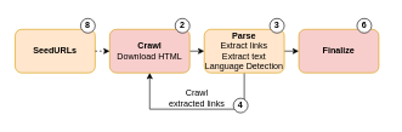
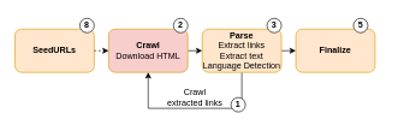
  <mxCell id="0" />
  <mxCell id="1" parent="0" />
  <mxCell id="2" value="SeedURLs" style="rounded=1;whiteSpace=wrap;html=1;fillColor=#ffe6cc;strokeColor=#d79b00;fontStyle=1" vertex="1" parent="1"><mxGeometry x="20" y="40" width="110" height="60" as="geometry" /></mxCell>
  <mxCell id="3" style="edgeStyle=orthogonalEdgeStyle;rounded=0;orthogonalLoop=1;jettySize=auto;html=1;exitX=1;exitY=0.5;exitDx=0;exitDy=0;entryX=0;entryY=0.5;entryDx=0;entryDy=0;" edge="1" parent="1" source="4" target="7"><mxGeometry relative="1" as="geometry" /></mxCell>
  <mxCell id="4" value="&lt;b&gt;Crawl&lt;/b&gt;&lt;br&gt;Download HTML" style="rounded=1;whiteSpace=wrap;html=1;fillColor=#f8cecc;strokeColor=#d79b00;" vertex="1" parent="1"><mxGeometry x="150" y="40" width="110" height="60" as="geometry" /></mxCell>
  <mxCell id="5" style="edgeStyle=orthogonalEdgeStyle;rounded=0;orthogonalLoop=1;jettySize=auto;html=1;exitX=0.5;exitY=1;exitDx=0;exitDy=0;entryX=0.5;entryY=1;entryDx=0;entryDy=0;" edge="1" parent="1" source="7" target="4"><mxGeometry relative="1" as="geometry"><Array as="points"><mxPoint x="330" y="150" /><mxPoint x="200" y="150" /></Array></mxGeometry></mxCell>
  <mxCell id="6" style="edgeStyle=orthogonalEdgeStyle;rounded=0;orthogonalLoop=1;jettySize=auto;html=1;exitX=1;exitY=0.5;exitDx=0;exitDy=0;entryX=0;entryY=0.5;entryDx=0;entryDy=0;" edge="1" parent="1" source="7" target="8"><mxGeometry relative="1" as="geometry" /></mxCell>
  <mxCell id="7" value="&lt;b&gt;Parse&lt;/b&gt;&lt;br&gt;Extract links&lt;div&gt;Extract text&lt;/div&gt;&lt;div&gt;Language Detection&lt;/div&gt;" style="rounded=1;whiteSpace=wrap;html=1;fillColor=#ffe6cc;strokeColor=#d79b00;" vertex="1" parent="1"><mxGeometry x="280" y="40" width="110" height="60" as="geometry" /></mxCell>
- <mxCell id="8" value="Finalize" style="rounded=1;whiteSpace=wrap;html=1;fillColor=#f8cecc;strokeColor=#d79b00;fontStyle=1;" vertex="1" parent="1"><mxGeometry x="410" y="40" width="110" height="60" as="geometry" /></mxCell>
+ <mxCell id="8" value="Finalize" style="rounded=1;whiteSpace=wrap;html=1;fillColor=#ffe6cc;strokeColor=#d79b00;fontStyle=1" vertex="1" parent="1"><mxGeometry x="410" y="40" width="110" height="60" as="geometry" /></mxCell>
  <mxCell id="9" value="" style="endArrow=classic;html=1;rounded=0;exitX=1;exitY=0.5;exitDx=0;exitDy=0;entryX=0;entryY=0.5;entryDx=0;entryDy=0;dashed=1;" edge="1" parent="1" source="2" target="4"><mxGeometry width="50" height="50" relative="1" as="geometry"><mxPoint x="300" y="270" as="sourcePoint" /><mxPoint x="350" y="220" as="targetPoint" /></mxGeometry></mxCell>
  <mxCell id="10" value="Crawl extracted links" style="text;html=1;align=center;verticalAlign=middle;whiteSpace=wrap;rounded=0;" vertex="1" parent="1"><mxGeometry x="230" y="120" width="80" height="30" as="geometry" /></mxCell>
  <mxCell id="11" value="" style="ellipse;whiteSpace=wrap;html=1;" vertex="1" parent="1"><mxGeometry x="110" y="25" width="20" height="20" as="geometry" /></mxCell>
  <mxCell id="12" value="8" style="text;html=1;align=center;verticalAlign=middle;whiteSpace=wrap;rounded=0;fontStyle=1" vertex="1" parent="1"><mxGeometry x="90" y="20" width="60" height="30" as="geometry" /></mxCell>
  <mxCell id="13" value="" style="ellipse;whiteSpace=wrap;html=1;" vertex="1" parent="1"><mxGeometry x="240" y="25" width="20" height="20" as="geometry" /></mxCell>
  <mxCell id="14" value="2" style="text;html=1;align=center;verticalAlign=middle;whiteSpace=wrap;rounded=0;fontStyle=1" vertex="1" parent="1"><mxGeometry x="220" y="20" width="60" height="30" as="geometry" /></mxCell>
  <mxCell id="15" value="" style="ellipse;whiteSpace=wrap;html=1;" vertex="1" parent="1"><mxGeometry x="370" y="25" width="20" height="20" as="geometry" /></mxCell>
  <mxCell id="16" value="3" style="text;html=1;align=center;verticalAlign=middle;whiteSpace=wrap;rounded=0;fontStyle=1" vertex="1" parent="1"><mxGeometry x="350" y="20" width="60" height="30" as="geometry" /></mxCell>
  <mxCell id="17" value="" style="ellipse;whiteSpace=wrap;html=1;" vertex="1" parent="1"><mxGeometry x="320" y="135" width="20" height="20" as="geometry" /></mxCell>
- <mxCell id="18" value="4" style="text;html=1;align=center;verticalAlign=middle;whiteSpace=wrap;rounded=0;fontStyle=1" vertex="1" parent="1"><mxGeometry x="300" y="130" width="60" height="30" as="geometry" /></mxCell>
+ <mxCell id="18" value="1" style="text;html=1;align=center;verticalAlign=middle;whiteSpace=wrap;rounded=0;fontStyle=1" vertex="1" parent="1"><mxGeometry x="300" y="130" width="60" height="30" as="geometry" /></mxCell>
  <mxCell id="19" value="" style="ellipse;whiteSpace=wrap;html=1;" vertex="1" parent="1"><mxGeometry x="490" y="25" width="20" height="20" as="geometry" /></mxCell>
- <mxCell id="20" value="6" style="text;html=1;align=center;verticalAlign=middle;whiteSpace=wrap;rounded=0;fontStyle=1" vertex="1" parent="1"><mxGeometry x="470" y="20" width="60" height="30" as="geometry" /></mxCell>
+ <mxCell id="20" value="5" style="text;html=1;align=center;verticalAlign=middle;whiteSpace=wrap;rounded=0;fontStyle=1" vertex="1" parent="1"><mxGeometry x="470" y="20" width="60" height="30" as="geometry" /></mxCell>
